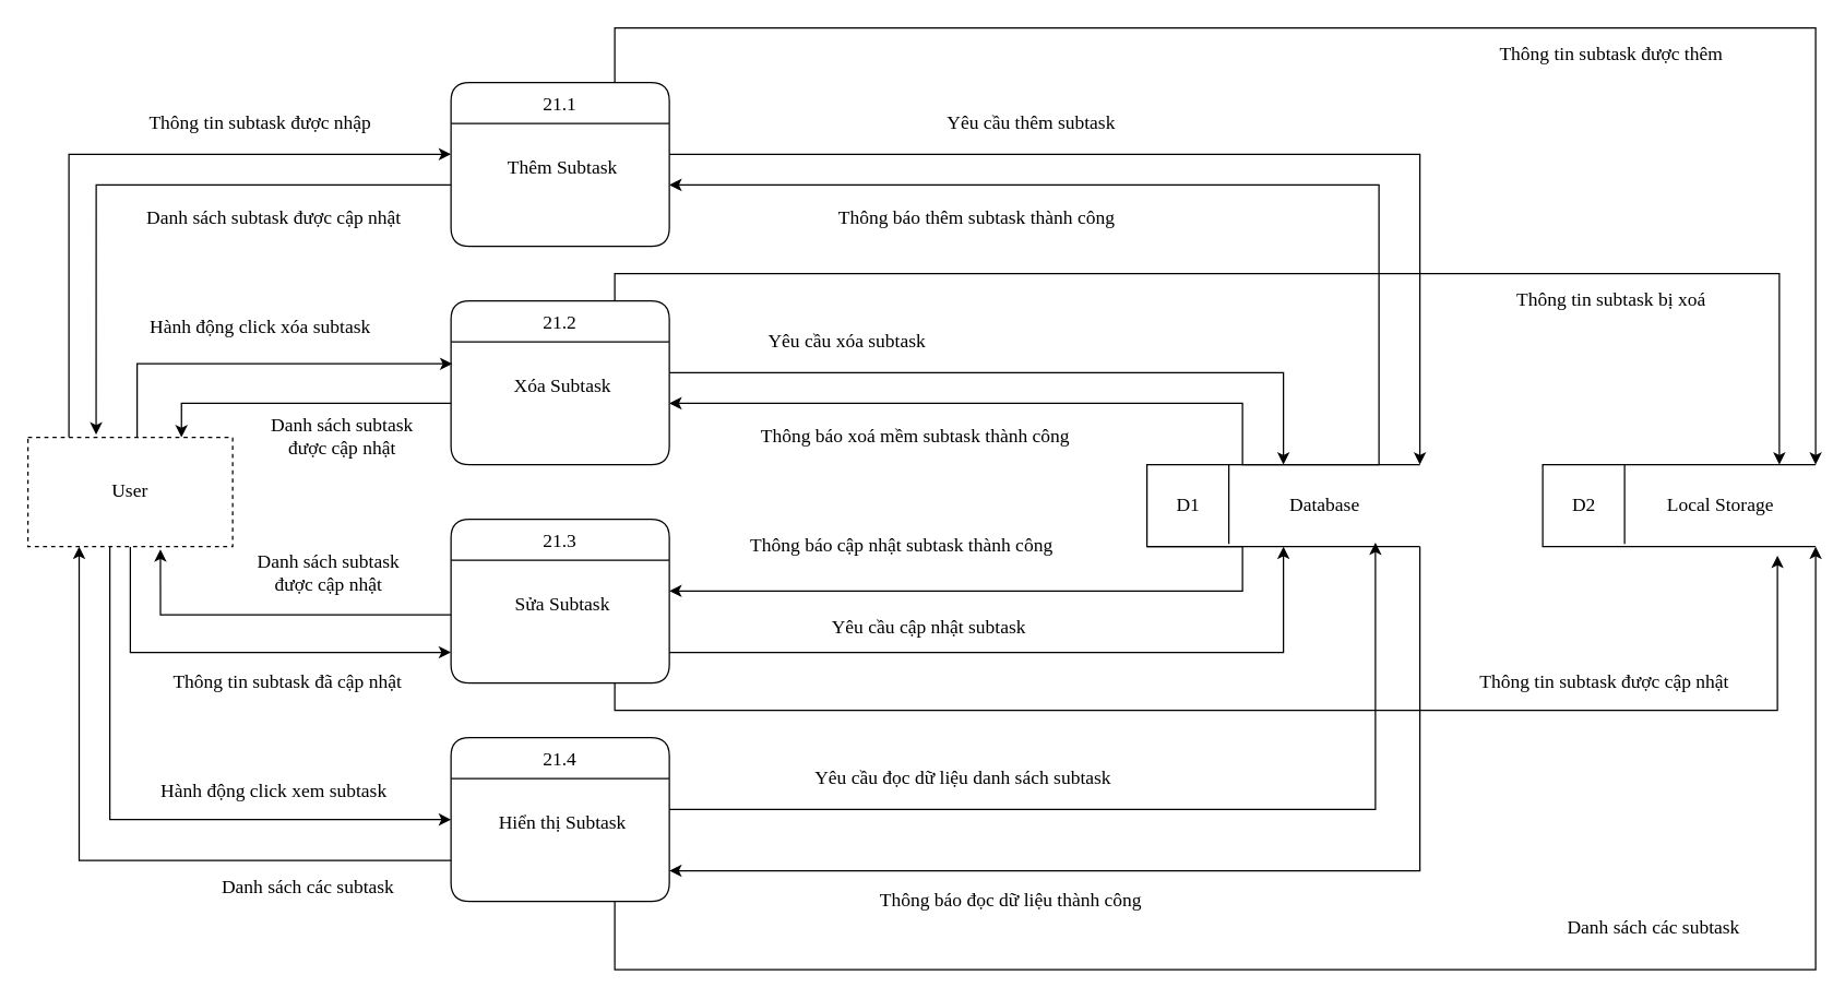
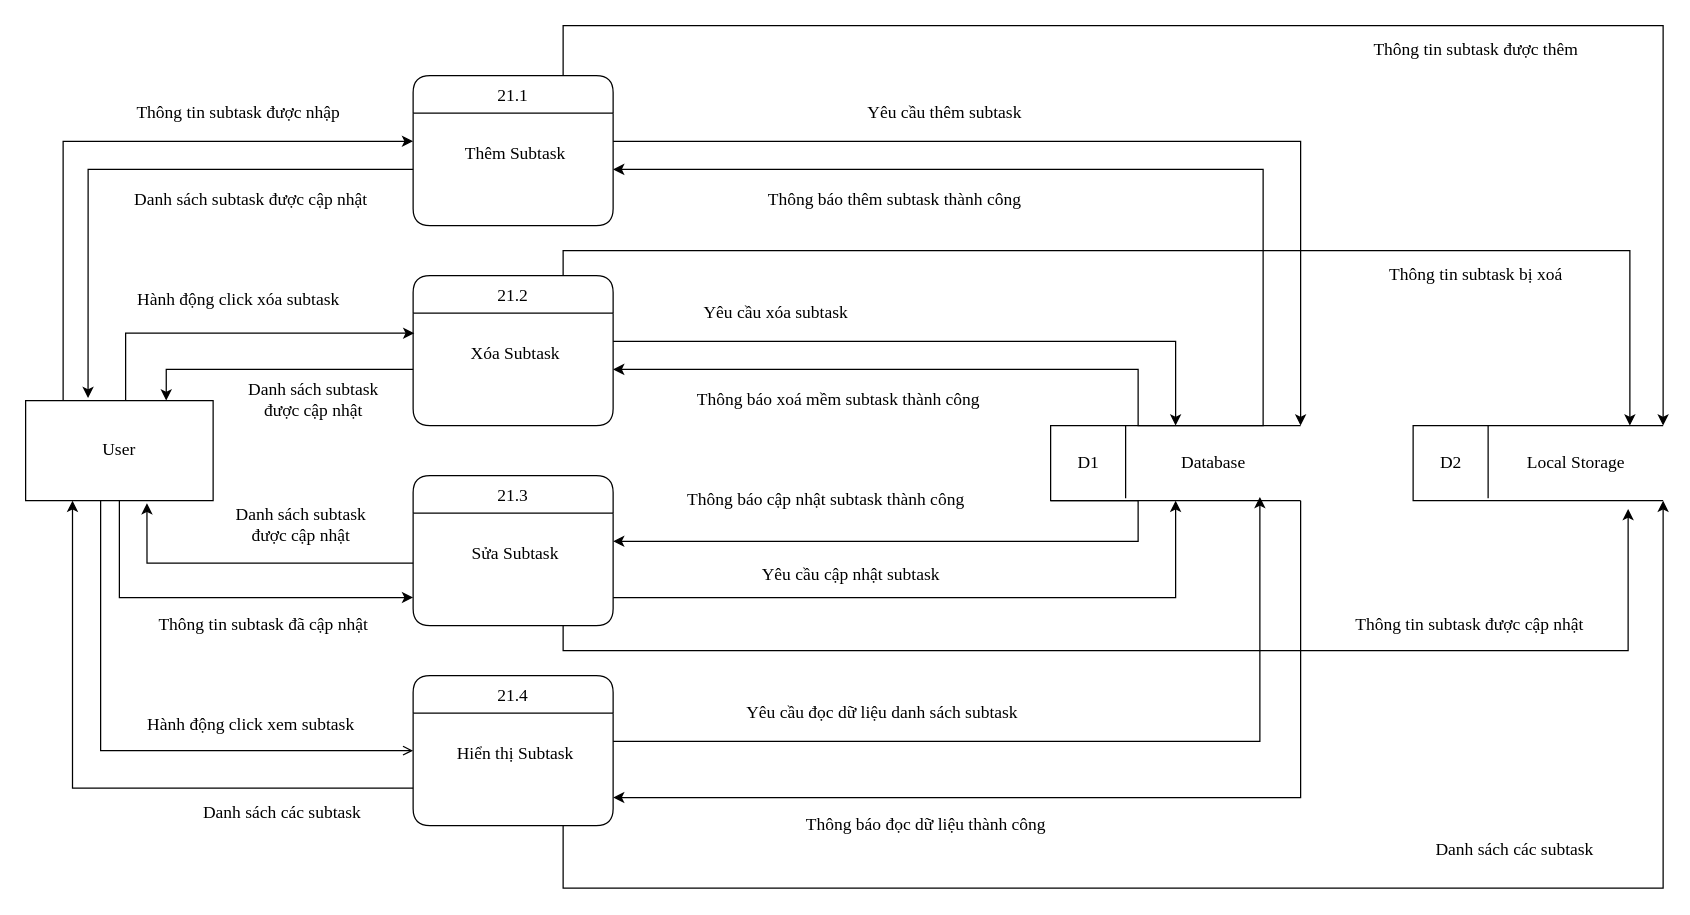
  <mxCell id="0" />
  <mxCell id="1" parent="0" />
  <mxCell id="2" style="edgeStyle=orthogonalEdgeStyle;rounded=0;orthogonalLoop=1;jettySize=auto;html=1;entryX=0;entryY=0.25;entryDx=0;entryDy=0;fontFamily=Verdana;fontSize=14;strokeWidth=1;" parent="1" source="6" target="9" edge="1"><mxGeometry relative="1" as="geometry"><Array as="points"><mxPoint x="50" y="113" /></Array></mxGeometry></mxCell>
  <mxCell id="3" style="edgeStyle=orthogonalEdgeStyle;rounded=0;orthogonalLoop=1;jettySize=auto;html=1;entryX=0.006;entryY=0.178;entryDx=0;entryDy=0;entryPerimeter=0;fontFamily=Verdana;fontSize=14;strokeWidth=1;" parent="1" source="6" target="12" edge="1"><mxGeometry relative="1" as="geometry"><Array as="points"><mxPoint x="100" y="266" /></Array></mxGeometry></mxCell>
- <mxCell id="4" style="edgeStyle=orthogonalEdgeStyle;rounded=0;orthogonalLoop=1;jettySize=auto;html=1;entryX=0;entryY=0.5;entryDx=0;entryDy=0;fontFamily=Verdana;fontSize=14;strokeWidth=1;" parent="1" source="6" target="15" edge="1"><mxGeometry relative="1" as="geometry"><Array as="points"><mxPoint x="80" y="600" /></Array></mxGeometry></mxCell>
+ <mxCell id="4" style="edgeStyle=orthogonalEdgeStyle;rounded=0;orthogonalLoop=1;jettySize=auto;html=1;entryX=0;entryY=0.5;entryDx=0;entryDy=0;fontFamily=Verdana;fontSize=14;strokeWidth=1;endArrow=open;" parent="1" source="6" target="15" edge="1"><mxGeometry relative="1" as="geometry"><Array as="points"><mxPoint x="80" y="600" /></Array></mxGeometry></mxCell>
  <mxCell id="5" style="edgeStyle=orthogonalEdgeStyle;rounded=0;orthogonalLoop=1;jettySize=auto;html=1;exitX=0.5;exitY=1;exitDx=0;exitDy=0;entryX=0;entryY=0.75;entryDx=0;entryDy=0;strokeWidth=1;fontFamily=Verdana;fontSize=14;" parent="1" source="6" target="14" edge="1"><mxGeometry relative="1" as="geometry" /></mxCell>
- <mxCell id="6" value="&lt;font style=&quot;font-size: 14px;&quot;&gt;User&lt;/font&gt;" style="rounded=0;whiteSpace=wrap;html=1;strokeWidth=1;fontFamily=Verdana;fontSize=14;dashed=1;" parent="1" vertex="1"><mxGeometry x="20" y="320" width="150" height="80" as="geometry" /></mxCell>
+ <mxCell id="6" value="&lt;font style=&quot;font-size: 14px;&quot;&gt;User&lt;/font&gt;" style="rounded=0;whiteSpace=wrap;html=1;strokeWidth=1;fontFamily=Verdana;fontSize=14;" parent="1" vertex="1"><mxGeometry x="20" y="320" width="150" height="80" as="geometry" /></mxCell>
  <mxCell id="7" style="edgeStyle=orthogonalEdgeStyle;rounded=0;orthogonalLoop=1;jettySize=auto;html=1;exitX=0.75;exitY=0;exitDx=0;exitDy=0;entryX=1;entryY=0;entryDx=0;entryDy=0;entryPerimeter=0;strokeWidth=1;fontFamily=Verdana;fontSize=14;" parent="1" source="8" target="41" edge="1"><mxGeometry relative="1" as="geometry"><Array as="points"><mxPoint x="450" y="20" /><mxPoint x="1330" y="20" /></Array></mxGeometry></mxCell>
  <mxCell id="8" value="21.1" style="swimlane;childLayout=stackLayout;horizontal=1;startSize=30;horizontalStack=0;rounded=1;fontSize=14;fontStyle=0;strokeWidth=1;resizeParent=0;resizeLast=1;shadow=0;dashed=0;align=center;fontFamily=Verdana;" parent="1" vertex="1"><mxGeometry x="330" y="60" width="160" height="120" as="geometry" /></mxCell>
  <mxCell id="9" value="&#10;Thêm Subtask" style="align=center;strokeColor=none;fillColor=none;spacingLeft=4;fontSize=14;verticalAlign=top;resizable=0;rotatable=0;part=1;fontFamily=Verdana;strokeWidth=1;" parent="8" vertex="1"><mxGeometry y="30" width="160" height="90" as="geometry" /></mxCell>
  <mxCell id="10" style="edgeStyle=orthogonalEdgeStyle;rounded=0;orthogonalLoop=1;jettySize=auto;html=1;exitX=0.75;exitY=0;exitDx=0;exitDy=0;entryX=0.867;entryY=0;entryDx=0;entryDy=0;entryPerimeter=0;strokeWidth=1;fontFamily=Verdana;fontSize=14;" parent="1" source="11" target="41" edge="1"><mxGeometry relative="1" as="geometry" /></mxCell>
  <mxCell id="11" value="21.2" style="swimlane;childLayout=stackLayout;horizontal=1;startSize=30;horizontalStack=0;rounded=1;fontSize=14;fontStyle=0;strokeWidth=1;resizeParent=0;resizeLast=1;shadow=0;dashed=0;align=center;fontFamily=Verdana;" parent="1" vertex="1"><mxGeometry x="330" y="220" width="160" height="120" as="geometry" /></mxCell>
  <mxCell id="12" value="&#10;Xóa Subtask" style="align=center;strokeColor=none;fillColor=none;spacingLeft=4;fontSize=14;verticalAlign=top;resizable=0;rotatable=0;part=1;fontFamily=Verdana;strokeWidth=1;" parent="11" vertex="1"><mxGeometry y="30" width="160" height="90" as="geometry" /></mxCell>
  <mxCell id="13" value="21.3" style="swimlane;childLayout=stackLayout;horizontal=1;startSize=30;horizontalStack=0;rounded=1;fontSize=14;fontStyle=0;strokeWidth=1;resizeParent=0;resizeLast=1;shadow=0;dashed=0;align=center;fontFamily=Verdana;" parent="1" vertex="1"><mxGeometry x="330" y="380" width="160" height="120" as="geometry" /></mxCell>
  <mxCell id="14" value="&#10;Sửa Subtask" style="align=center;strokeColor=none;fillColor=none;spacingLeft=4;fontSize=14;verticalAlign=top;resizable=0;rotatable=0;part=1;fontFamily=Verdana;strokeWidth=1;" parent="13" vertex="1"><mxGeometry y="30" width="160" height="90" as="geometry" /></mxCell>
  <mxCell id="15" value="21.4" style="swimlane;childLayout=stackLayout;horizontal=1;startSize=30;horizontalStack=0;rounded=1;fontSize=14;fontStyle=0;strokeWidth=1;resizeParent=0;resizeLast=1;shadow=0;dashed=0;align=center;fontFamily=Verdana;" parent="1" vertex="1"><mxGeometry x="330" y="540" width="160" height="120" as="geometry" /></mxCell>
  <mxCell id="16" value="&#10;Hiển thị Subtask" style="align=center;strokeColor=none;fillColor=none;spacingLeft=4;fontSize=14;verticalAlign=top;resizable=0;rotatable=0;part=1;fontFamily=Verdana;strokeWidth=1;" parent="15" vertex="1"><mxGeometry y="30" width="160" height="90" as="geometry" /></mxCell>
  <mxCell id="17" value="Thông tin subtask&amp;nbsp;được nhập" style="text;html=1;align=center;verticalAlign=middle;resizable=0;points=[];autosize=1;fontSize=14;fontFamily=Verdana;strokeWidth=1;" parent="1" vertex="1"><mxGeometry x="80" y="80" width="220" height="20" as="geometry" /></mxCell>
  <mxCell id="18" style="edgeStyle=orthogonalEdgeStyle;rounded=0;orthogonalLoop=1;jettySize=auto;html=1;entryX=0.333;entryY=-0.025;entryDx=0;entryDy=0;entryPerimeter=0;fontFamily=Verdana;fontSize=14;strokeWidth=1;" parent="1" source="9" target="6" edge="1"><mxGeometry relative="1" as="geometry" /></mxCell>
  <mxCell id="19" value="Hành&amp;nbsp;động click xóa subtask" style="text;html=1;align=center;verticalAlign=middle;resizable=0;points=[];autosize=1;fontSize=14;fontFamily=Verdana;strokeWidth=1;" parent="1" vertex="1"><mxGeometry x="80" y="230" width="220" height="20" as="geometry" /></mxCell>
  <mxCell id="20" style="edgeStyle=orthogonalEdgeStyle;rounded=0;orthogonalLoop=1;jettySize=auto;html=1;entryX=0.75;entryY=0;entryDx=0;entryDy=0;fontFamily=Verdana;fontSize=14;strokeWidth=1;" parent="1" source="12" target="6" edge="1"><mxGeometry relative="1" as="geometry" /></mxCell>
  <mxCell id="21" value="Danh sách subtask&lt;br&gt;được cập nhật" style="text;html=1;align=center;verticalAlign=middle;resizable=0;points=[];autosize=1;fontSize=14;fontFamily=Verdana;strokeWidth=1;" parent="1" vertex="1"><mxGeometry x="175" y="300" width="150" height="40" as="geometry" /></mxCell>
  <mxCell id="22" style="edgeStyle=orthogonalEdgeStyle;rounded=0;orthogonalLoop=1;jettySize=auto;html=1;entryX=0.647;entryY=1.025;entryDx=0;entryDy=0;entryPerimeter=0;fontFamily=Verdana;fontSize=14;strokeWidth=1;" parent="1" source="14" target="6" edge="1"><mxGeometry relative="1" as="geometry"><Array as="points"><mxPoint x="117" y="450" /></Array></mxGeometry></mxCell>
  <mxCell id="23" value="Thông tin subtask đã cập nhật" style="text;html=1;align=center;verticalAlign=middle;resizable=0;points=[];autosize=1;fontSize=14;fontFamily=Verdana;strokeWidth=1;" parent="1" vertex="1"><mxGeometry x="95" y="490" width="230" height="20" as="geometry" /></mxCell>
  <mxCell id="24" style="edgeStyle=orthogonalEdgeStyle;rounded=0;orthogonalLoop=1;jettySize=auto;html=1;entryX=0.25;entryY=1;entryDx=0;entryDy=0;fontFamily=Verdana;fontSize=14;strokeWidth=1;" parent="1" source="16" target="6" edge="1"><mxGeometry relative="1" as="geometry"><Array as="points"><mxPoint x="58" y="630" /></Array></mxGeometry></mxCell>
  <mxCell id="25" value="Danh sách các subtask" style="text;html=1;align=center;verticalAlign=middle;resizable=0;points=[];autosize=1;fontSize=14;fontFamily=Verdana;strokeWidth=1;" parent="1" vertex="1"><mxGeometry x="135" y="640" width="180" height="20" as="geometry" /></mxCell>
  <mxCell id="26" value="Hành&amp;nbsp;động click xem subtask" style="text;html=1;align=center;verticalAlign=middle;resizable=0;points=[];autosize=1;fontSize=14;fontFamily=Verdana;strokeWidth=1;" parent="1" vertex="1"><mxGeometry x="90" y="570" width="220" height="20" as="geometry" /></mxCell>
  <mxCell id="27" value="Yêu cầu thêm subtask" style="text;html=1;align=center;verticalAlign=middle;resizable=0;points=[];autosize=1;fontSize=14;fontFamily=Verdana;strokeWidth=1;" parent="1" vertex="1"><mxGeometry x="670" y="80" width="170" height="20" as="geometry" /></mxCell>
  <mxCell id="28" value="&lt;div style=&quot;font-size: 14px&quot;&gt;Thông báo thêm subtask thành công&lt;/div&gt;" style="text;html=1;align=center;verticalAlign=middle;resizable=0;points=[];autosize=1;fontSize=14;fontFamily=Verdana;strokeWidth=1;" parent="1" vertex="1"><mxGeometry x="580" y="150" width="270" height="20" as="geometry" /></mxCell>
  <mxCell id="29" value="Yêu cầu xóa subtask" style="text;html=1;align=center;verticalAlign=middle;resizable=0;points=[];autosize=1;fontSize=14;fontFamily=Verdana;strokeWidth=1;" parent="1" vertex="1"><mxGeometry x="540" y="240" width="160" height="20" as="geometry" /></mxCell>
  <mxCell id="30" value="Thông báo xoá mềm subtask thành công" style="text;html=1;align=center;verticalAlign=middle;resizable=0;points=[];autosize=1;fontSize=14;fontFamily=Verdana;strokeWidth=1;" parent="1" vertex="1"><mxGeometry x="520" y="310" width="300" height="20" as="geometry" /></mxCell>
  <mxCell id="31" value="Yêu cầu cập nhật subtask" style="text;html=1;align=center;verticalAlign=middle;resizable=0;points=[];autosize=1;fontSize=14;fontFamily=Verdana;strokeWidth=1;" parent="1" vertex="1"><mxGeometry x="580" y="450" width="200" height="20" as="geometry" /></mxCell>
  <mxCell id="32" value="Thông báo cập nhật subtask thành công" style="text;html=1;align=center;verticalAlign=middle;resizable=0;points=[];autosize=1;fontSize=14;fontFamily=Verdana;strokeWidth=1;" parent="1" vertex="1"><mxGeometry x="510" y="390" width="300" height="20" as="geometry" /></mxCell>
  <mxCell id="33" value="Thông báo&amp;nbsp;đọc dữ liệu thành công" style="text;html=1;align=center;verticalAlign=middle;resizable=0;points=[];autosize=1;fontSize=14;fontFamily=Verdana;strokeWidth=1;" parent="1" vertex="1"><mxGeometry x="610" y="650" width="260" height="20" as="geometry" /></mxCell>
  <mxCell id="34" value="Yêu cầu&amp;nbsp;đọc dữ liệu danh sách subtask" style="text;html=1;align=center;verticalAlign=middle;resizable=0;points=[];autosize=1;fontSize=14;fontFamily=Verdana;strokeWidth=1;" parent="1" vertex="1"><mxGeometry x="560" y="560" width="290" height="20" as="geometry" /></mxCell>
  <mxCell id="35" value="" style="group" parent="1" vertex="1" connectable="0"><mxGeometry x="840" y="340" width="200" height="60" as="geometry" /></mxCell>
  <mxCell id="36" value="" style="strokeWidth=1;html=1;shape=mxgraph.flowchart.annotation_1;align=left;pointerEvents=1;fontFamily=Verdana;fontSize=14;" parent="35" vertex="1"><mxGeometry width="200" height="60" as="geometry" /></mxCell>
  <mxCell id="37" value="" style="endArrow=none;html=1;strokeWidth=1;fontFamily=Verdana;fontSize=14;" parent="35" edge="1"><mxGeometry width="50" height="50" relative="1" as="geometry"><mxPoint x="60" y="58" as="sourcePoint" /><mxPoint x="60" as="targetPoint" /></mxGeometry></mxCell>
  <mxCell id="38" value="&lt;div style=&quot;font-size: 14px&quot;&gt;Database&lt;/div&gt;" style="text;html=1;align=center;verticalAlign=middle;resizable=0;points=[];autosize=1;fontSize=14;fontFamily=Verdana;strokeWidth=1;" parent="35" vertex="1"><mxGeometry x="90" y="20" width="80" height="20" as="geometry" /></mxCell>
  <mxCell id="39" value="&lt;div style=&quot;font-size: 14px&quot;&gt;D1&lt;/div&gt;" style="text;html=1;align=center;verticalAlign=middle;resizable=0;points=[];autosize=1;fontSize=14;fontFamily=Verdana;strokeWidth=1;" parent="35" vertex="1"><mxGeometry x="10" y="20" width="40" height="20" as="geometry" /></mxCell>
  <mxCell id="40" value="" style="group" parent="1" vertex="1" connectable="0"><mxGeometry x="1130" y="340" width="200" height="60" as="geometry" /></mxCell>
  <mxCell id="41" value="" style="strokeWidth=1;html=1;shape=mxgraph.flowchart.annotation_1;align=left;pointerEvents=1;fontFamily=Verdana;fontSize=14;" parent="40" vertex="1"><mxGeometry width="200" height="60" as="geometry" /></mxCell>
  <mxCell id="42" value="" style="endArrow=none;html=1;strokeWidth=1;fontFamily=Verdana;fontSize=14;" parent="40" edge="1"><mxGeometry width="50" height="50" relative="1" as="geometry"><mxPoint x="60" y="58" as="sourcePoint" /><mxPoint x="60" as="targetPoint" /></mxGeometry></mxCell>
  <mxCell id="43" value="Local Storage" style="text;html=1;align=center;verticalAlign=middle;resizable=0;points=[];autosize=1;fontSize=14;fontFamily=Verdana;strokeWidth=1;" parent="40" vertex="1"><mxGeometry x="75" y="20" width="110" height="20" as="geometry" /></mxCell>
  <mxCell id="44" value="&lt;div style=&quot;font-size: 14px&quot;&gt;D2&lt;/div&gt;" style="text;html=1;align=center;verticalAlign=middle;resizable=0;points=[];autosize=1;fontSize=14;fontFamily=Verdana;strokeWidth=1;" parent="40" vertex="1"><mxGeometry x="10" y="20" width="40" height="20" as="geometry" /></mxCell>
  <mxCell id="45" value="&lt;div style=&quot;font-size: 14px&quot;&gt;Danh sách subtask&amp;nbsp;được cập nhật&lt;/div&gt;" style="text;html=1;align=center;verticalAlign=middle;resizable=0;points=[];autosize=1;fontSize=14;fontFamily=Verdana;strokeWidth=1;" parent="1" vertex="1"><mxGeometry x="75" y="150" width="250" height="20" as="geometry" /></mxCell>
  <mxCell id="46" style="edgeStyle=orthogonalEdgeStyle;rounded=0;orthogonalLoop=1;jettySize=auto;html=1;exitX=1;exitY=0.25;exitDx=0;exitDy=0;entryX=1;entryY=0;entryDx=0;entryDy=0;entryPerimeter=0;strokeWidth=1;fontFamily=Verdana;fontSize=14;" parent="1" source="9" target="36" edge="1"><mxGeometry relative="1" as="geometry" /></mxCell>
  <mxCell id="47" style="edgeStyle=orthogonalEdgeStyle;rounded=0;orthogonalLoop=1;jettySize=auto;html=1;exitX=0.5;exitY=0;exitDx=0;exitDy=0;exitPerimeter=0;entryX=1;entryY=0.5;entryDx=0;entryDy=0;strokeWidth=1;fontFamily=Verdana;fontSize=14;" parent="1" source="36" target="9" edge="1"><mxGeometry relative="1" as="geometry"><Array as="points"><mxPoint x="1010" y="340" /><mxPoint x="1010" y="135" /></Array></mxGeometry></mxCell>
  <mxCell id="48" style="edgeStyle=orthogonalEdgeStyle;rounded=0;orthogonalLoop=1;jettySize=auto;html=1;exitX=1;exitY=0.25;exitDx=0;exitDy=0;entryX=0.5;entryY=0;entryDx=0;entryDy=0;entryPerimeter=0;strokeWidth=1;fontFamily=Verdana;fontSize=14;" parent="1" source="12" target="36" edge="1"><mxGeometry relative="1" as="geometry"><Array as="points"><mxPoint x="940" y="272" /></Array></mxGeometry></mxCell>
  <mxCell id="49" style="edgeStyle=orthogonalEdgeStyle;rounded=0;orthogonalLoop=1;jettySize=auto;html=1;exitX=0.5;exitY=0;exitDx=0;exitDy=0;exitPerimeter=0;entryX=1;entryY=0.5;entryDx=0;entryDy=0;strokeWidth=1;fontFamily=Verdana;fontSize=14;" parent="1" source="36" target="12" edge="1"><mxGeometry relative="1" as="geometry"><Array as="points"><mxPoint x="910" y="340" /><mxPoint x="910" y="295" /></Array></mxGeometry></mxCell>
  <mxCell id="50" style="edgeStyle=orthogonalEdgeStyle;rounded=0;orthogonalLoop=1;jettySize=auto;html=1;exitX=1;exitY=0.75;exitDx=0;exitDy=0;entryX=0.5;entryY=1;entryDx=0;entryDy=0;entryPerimeter=0;strokeWidth=1;fontFamily=Verdana;fontSize=14;" parent="1" source="14" target="36" edge="1"><mxGeometry relative="1" as="geometry" /></mxCell>
  <mxCell id="51" value="Danh sách subtask&lt;br&gt;được cập nhật" style="text;html=1;align=center;verticalAlign=middle;resizable=0;points=[];autosize=1;fontSize=14;fontFamily=Verdana;strokeWidth=1;" parent="1" vertex="1"><mxGeometry x="165" y="400" width="150" height="40" as="geometry" /></mxCell>
  <mxCell id="52" style="edgeStyle=orthogonalEdgeStyle;rounded=0;orthogonalLoop=1;jettySize=auto;html=1;exitX=1;exitY=0.25;exitDx=0;exitDy=0;entryX=0.837;entryY=0.95;entryDx=0;entryDy=0;entryPerimeter=0;strokeWidth=1;fontFamily=Verdana;fontSize=14;" parent="1" source="16" target="36" edge="1"><mxGeometry relative="1" as="geometry" /></mxCell>
  <mxCell id="53" style="edgeStyle=orthogonalEdgeStyle;rounded=0;orthogonalLoop=1;jettySize=auto;html=1;exitX=1;exitY=1;exitDx=0;exitDy=0;exitPerimeter=0;entryX=1;entryY=0.75;entryDx=0;entryDy=0;strokeWidth=1;fontFamily=Verdana;fontSize=14;" parent="1" source="36" target="16" edge="1"><mxGeometry relative="1" as="geometry" /></mxCell>
  <mxCell id="54" value="Thông tin subtask&amp;nbsp;được thêm" style="text;html=1;align=center;verticalAlign=middle;resizable=0;points=[];autosize=1;fontSize=14;fontFamily=Verdana;strokeWidth=1;" parent="1" vertex="1"><mxGeometry x="1070" width="220" height="20" as="geometry" y="30" /></mxCell>
  <mxCell id="55" value="Thông tin subtask bị xoá" style="text;html=1;align=center;verticalAlign=middle;resizable=0;points=[];autosize=1;fontSize=14;fontFamily=Verdana;strokeWidth=1;" parent="1" vertex="1"><mxGeometry x="1085" y="210" width="190" height="20" as="geometry" /></mxCell>
  <mxCell id="56" style="edgeStyle=orthogonalEdgeStyle;rounded=0;orthogonalLoop=1;jettySize=auto;html=1;exitX=0.75;exitY=1;exitDx=0;exitDy=0;entryX=0.86;entryY=1.111;entryDx=0;entryDy=0;entryPerimeter=0;strokeWidth=1;fontFamily=Verdana;fontSize=14;" parent="1" source="14" target="41" edge="1"><mxGeometry relative="1" as="geometry" /></mxCell>
  <mxCell id="57" value="Thông tin subtask&amp;nbsp;được cập nhật" style="text;html=1;align=center;verticalAlign=middle;resizable=0;points=[];autosize=1;fontSize=14;fontFamily=Verdana;strokeWidth=1;" parent="1" vertex="1"><mxGeometry x="1050" y="490" width="250" height="20" as="geometry" /></mxCell>
  <mxCell id="58" style="edgeStyle=orthogonalEdgeStyle;rounded=0;orthogonalLoop=1;jettySize=auto;html=1;exitX=0;exitY=1;exitDx=0;exitDy=0;exitPerimeter=0;entryX=1;entryY=0.25;entryDx=0;entryDy=0;strokeWidth=1;fontFamily=Verdana;fontSize=14;" parent="1" source="36" target="14" edge="1"><mxGeometry relative="1" as="geometry"><Array as="points"><mxPoint x="910" y="400" /><mxPoint x="910" y="433" /></Array></mxGeometry></mxCell>
  <mxCell id="59" style="edgeStyle=orthogonalEdgeStyle;rounded=0;orthogonalLoop=1;jettySize=auto;html=1;exitX=0.75;exitY=1;exitDx=0;exitDy=0;entryX=1;entryY=1;entryDx=0;entryDy=0;entryPerimeter=0;strokeWidth=1;fontFamily=Verdana;fontSize=14;" parent="1" source="16" target="41" edge="1"><mxGeometry relative="1" as="geometry"><Array as="points"><mxPoint x="450" y="710" /><mxPoint x="1330" y="710" /></Array></mxGeometry></mxCell>
  <mxCell id="60" value="Danh sách các subtask" style="text;html=1;align=center;verticalAlign=middle;resizable=0;points=[];autosize=1;fontSize=14;fontFamily=Verdana;strokeWidth=1;" parent="1" vertex="1"><mxGeometry x="1121" y="670" width="180" height="20" as="geometry" /></mxCell>
